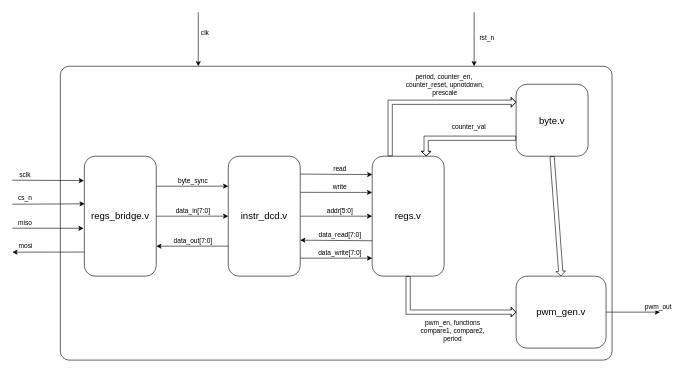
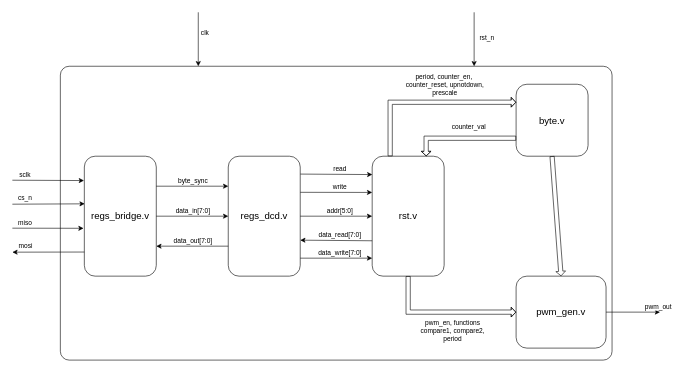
  <mxCell id="0" />
  <mxCell id="1" parent="0" />
  <mxCell id="2" value="" style="rounded=1;whiteSpace=wrap;html=1;fillColor=none;arcSize=3;" vertex="1" parent="1"><mxGeometry x="100" y="110" width="920" height="490" as="geometry" /></mxCell>
  <mxCell id="3" value="&lt;font style=&quot;font-size: 16px;&quot;&gt;regs_bridge.v&lt;/font&gt;" style="rounded=1;whiteSpace=wrap;html=1;" vertex="1" parent="1"><mxGeometry x="140" y="260" width="120" height="200" as="geometry" /></mxCell>
- <mxCell id="4" value="&lt;font style=&quot;font-size: 16px;&quot;&gt;instr_dcd.v&lt;/font&gt;" style="rounded=1;whiteSpace=wrap;html=1;" vertex="1" parent="1"><mxGeometry x="380" y="260" width="120" height="200" as="geometry" /></mxCell>
- <mxCell id="5" value="&lt;font style=&quot;font-size: 16px;&quot;&gt;regs.v&lt;/font&gt;" style="rounded=1;whiteSpace=wrap;html=1;" vertex="1" parent="1"><mxGeometry x="620" y="260" width="120" height="200" as="geometry" /></mxCell>
+ <mxCell id="4" value="&lt;font style=&quot;font-size: 16px;&quot;&gt;regs_dcd.v&lt;/font&gt;" style="rounded=1;whiteSpace=wrap;html=1;" vertex="1" parent="1"><mxGeometry x="380" y="260" width="120" height="200" as="geometry" /></mxCell>
+ <mxCell id="5" value="&lt;font style=&quot;font-size: 16px;&quot;&gt;rst.v&lt;/font&gt;" style="rounded=1;whiteSpace=wrap;html=1;" vertex="1" parent="1"><mxGeometry x="620" y="260" width="120" height="200" as="geometry" /></mxCell>
  <mxCell id="6" value="&lt;font style=&quot;font-size: 16px;&quot;&gt;byte.v&lt;/font&gt;" style="rounded=1;whiteSpace=wrap;html=1;" vertex="1" parent="1"><mxGeometry x="860" y="140" width="120" height="120" as="geometry" /></mxCell>
  <mxCell id="7" value="&lt;font style=&quot;font-size: 16px;&quot;&gt;pwm_gen.v&lt;/font&gt;" style="rounded=1;whiteSpace=wrap;html=1;" vertex="1" parent="1"><mxGeometry x="860" y="460" width="150" height="120" as="geometry" /></mxCell>
  <mxCell id="8" value="" style="endArrow=classic;html=1;rounded=0;entryX=-0.005;entryY=0.203;entryDx=0;entryDy=0;entryPerimeter=0;" edge="1" parent="1" target="3"><mxGeometry width="50" height="50" relative="1" as="geometry"><mxPoint x="20" y="300" as="sourcePoint" /><mxPoint x="110" y="320" as="targetPoint" /></mxGeometry></mxCell>
  <mxCell id="9" value="sclk" style="edgeLabel;html=1;align=center;verticalAlign=middle;resizable=0;points=[];" vertex="1" connectable="0" parent="8"><mxGeometry x="0.067" y="1" relative="1" as="geometry"><mxPoint x="-44" y="-9" as="offset" /></mxGeometry></mxCell>
  <mxCell id="10" value="" style="endArrow=classic;html=1;rounded=0;entryX=0.005;entryY=0.397;entryDx=0;entryDy=0;entryPerimeter=0;" edge="1" parent="1" target="3"><mxGeometry width="50" height="50" relative="1" as="geometry"><mxPoint x="20" y="340" as="sourcePoint" /><mxPoint x="110" y="349.71" as="targetPoint" /></mxGeometry></mxCell>
  <mxCell id="11" value="cs_n" style="edgeLabel;html=1;align=center;verticalAlign=middle;resizable=0;points=[];" vertex="1" connectable="0" parent="10"><mxGeometry x="-0.664" y="-1" relative="1" as="geometry"><mxPoint y="-11" as="offset" /></mxGeometry></mxCell>
  <mxCell id="12" value="" style="endArrow=classic;html=1;rounded=0;entryX=-0.011;entryY=0.601;entryDx=0;entryDy=0;entryPerimeter=0;" edge="1" parent="1" target="3"><mxGeometry width="50" height="50" relative="1" as="geometry"><mxPoint x="20" y="380" as="sourcePoint" /><mxPoint x="110" y="390" as="targetPoint" /></mxGeometry></mxCell>
  <mxCell id="13" value="miso" style="edgeLabel;html=1;align=center;verticalAlign=middle;resizable=0;points=[];" vertex="1" connectable="0" parent="12"><mxGeometry x="-0.653" relative="1" as="geometry"><mxPoint y="-10" as="offset" /></mxGeometry></mxCell>
  <mxCell id="14" value="" style="endArrow=none;html=1;rounded=0;entryX=0;entryY=0.799;entryDx=0;entryDy=0;endFill=0;startArrow=classic;startFill=1;entryPerimeter=0;" edge="1" parent="1" target="3"><mxGeometry width="50" height="50" relative="1" as="geometry"><mxPoint x="20" y="420" as="sourcePoint" /><mxPoint x="110" y="420" as="targetPoint" /></mxGeometry></mxCell>
  <mxCell id="15" value="mosi" style="edgeLabel;html=1;align=center;verticalAlign=middle;resizable=0;points=[];" vertex="1" connectable="0" parent="14"><mxGeometry x="-0.653" y="-3" relative="1" as="geometry"><mxPoint y="-13" as="offset" /></mxGeometry></mxCell>
  <mxCell id="16" value="" style="endArrow=classic;html=1;rounded=0;entryX=0;entryY=0.25;entryDx=0;entryDy=0;exitX=1;exitY=0.25;exitDx=0;exitDy=0;" edge="1" parent="1" source="3" target="4"><mxGeometry width="50" height="50" relative="1" as="geometry"><mxPoint x="150" y="180" as="sourcePoint" /><mxPoint x="200" y="130" as="targetPoint" /></mxGeometry></mxCell>
  <mxCell id="17" value="byte_sync" style="edgeLabel;html=1;align=center;verticalAlign=middle;resizable=0;points=[];" vertex="1" connectable="0" parent="16"><mxGeometry x="-0.446" y="1" relative="1" as="geometry"><mxPoint x="27" y="-9" as="offset" /></mxGeometry></mxCell>
  <mxCell id="18" value="" style="endArrow=classic;html=1;rounded=0;entryX=0;entryY=0.5;entryDx=0;entryDy=0;exitX=1;exitY=0.5;exitDx=0;exitDy=0;" edge="1" parent="1" source="3" target="4"><mxGeometry width="50" height="50" relative="1" as="geometry"><mxPoint x="340" y="290" as="sourcePoint" /><mxPoint x="390" y="240" as="targetPoint" /></mxGeometry></mxCell>
  <mxCell id="19" value="data_in[7:0]" style="edgeLabel;html=1;align=center;verticalAlign=middle;resizable=0;points=[];" vertex="1" connectable="0" parent="18"><mxGeometry x="-0.085" y="2" relative="1" as="geometry"><mxPoint x="5" y="-8" as="offset" /></mxGeometry></mxCell>
  <mxCell id="20" value="" style="endArrow=classic;html=1;rounded=0;exitX=0;exitY=0.75;exitDx=0;exitDy=0;entryX=1;entryY=0.75;entryDx=0;entryDy=0;" edge="1" parent="1" source="4" target="3"><mxGeometry width="50" height="50" relative="1" as="geometry"><mxPoint x="220" y="300" as="sourcePoint" /><mxPoint x="270" y="250" as="targetPoint" /></mxGeometry></mxCell>
  <mxCell id="21" value="data_out[7:0]" style="edgeLabel;html=1;align=center;verticalAlign=middle;resizable=0;points=[];" vertex="1" connectable="0" parent="20"><mxGeometry x="0.094" y="-5" relative="1" as="geometry"><mxPoint x="6" y="-5" as="offset" /></mxGeometry></mxCell>
  <mxCell id="22" value="" style="endArrow=classic;html=1;rounded=0;exitX=1.002;exitY=0.149;exitDx=0;exitDy=0;exitPerimeter=0;entryX=0.002;entryY=0.153;entryDx=0;entryDy=0;entryPerimeter=0;" edge="1" parent="1" source="4" target="5"><mxGeometry width="50" height="50" relative="1" as="geometry"><mxPoint x="600" y="180" as="sourcePoint" /><mxPoint x="650" y="130" as="targetPoint" /></mxGeometry></mxCell>
  <mxCell id="23" value="read" style="edgeLabel;html=1;align=center;verticalAlign=middle;resizable=0;points=[];" vertex="1" connectable="0" parent="22"><mxGeometry x="-0.285" relative="1" as="geometry"><mxPoint x="22" y="-10" as="offset" /></mxGeometry></mxCell>
  <mxCell id="24" value="" style="endArrow=classic;html=1;rounded=0;exitX=1.001;exitY=0.301;exitDx=0;exitDy=0;exitPerimeter=0;entryX=0;entryY=0.302;entryDx=0;entryDy=0;entryPerimeter=0;" edge="1" parent="1" source="4" target="5"><mxGeometry width="50" height="50" relative="1" as="geometry"><mxPoint x="580" y="210" as="sourcePoint" /><mxPoint x="630" y="160" as="targetPoint" /></mxGeometry></mxCell>
  <mxCell id="25" value="write" style="edgeLabel;html=1;align=center;verticalAlign=middle;resizable=0;points=[];" vertex="1" connectable="0" parent="24"><mxGeometry x="-0.077" y="-1" relative="1" as="geometry"><mxPoint x="10" y="-11" as="offset" /></mxGeometry></mxCell>
  <mxCell id="26" value="" style="endArrow=classic;html=1;rounded=0;exitX=1;exitY=0.5;exitDx=0;exitDy=0;entryX=0;entryY=0.5;entryDx=0;entryDy=0;" edge="1" parent="1" source="4" target="5"><mxGeometry width="50" height="50" relative="1" as="geometry"><mxPoint x="600" y="220" as="sourcePoint" /><mxPoint x="650" y="170" as="targetPoint" /></mxGeometry></mxCell>
  <mxCell id="27" value="addr[5:0]" style="edgeLabel;html=1;align=center;verticalAlign=middle;resizable=0;points=[];" vertex="1" connectable="0" parent="26"><mxGeometry x="-0.101" y="1" relative="1" as="geometry"><mxPoint x="11" y="-9" as="offset" /></mxGeometry></mxCell>
  <mxCell id="28" value="" style="endArrow=none;html=1;rounded=0;exitX=1.002;exitY=0.149;exitDx=0;exitDy=0;exitPerimeter=0;entryX=0.002;entryY=0.153;entryDx=0;entryDy=0;entryPerimeter=0;startArrow=classic;startFill=1;endFill=0;" edge="1" parent="1"><mxGeometry width="50" height="50" relative="1" as="geometry"><mxPoint x="500" y="400" as="sourcePoint" /><mxPoint x="620" y="401" as="targetPoint" /></mxGeometry></mxCell>
  <mxCell id="29" value="data_read[7:0]" style="edgeLabel;html=1;align=center;verticalAlign=middle;resizable=0;points=[];" vertex="1" connectable="0" parent="28"><mxGeometry x="-0.127" y="1" relative="1" as="geometry"><mxPoint x="13" y="-9" as="offset" /></mxGeometry></mxCell>
  <mxCell id="30" value="" style="endArrow=classic;html=1;rounded=0;exitX=1.001;exitY=0.301;exitDx=0;exitDy=0;exitPerimeter=0;entryX=0;entryY=0.302;entryDx=0;entryDy=0;entryPerimeter=0;" edge="1" parent="1"><mxGeometry width="50" height="50" relative="1" as="geometry"><mxPoint x="500" y="430" as="sourcePoint" /><mxPoint x="620" y="430" as="targetPoint" /></mxGeometry></mxCell>
  <mxCell id="31" value="data_write[7:0]" style="edgeLabel;html=1;align=center;verticalAlign=middle;resizable=0;points=[];" vertex="1" connectable="0" parent="30"><mxGeometry x="0.065" y="2" relative="1" as="geometry"><mxPoint x="1" y="-8" as="offset" /></mxGeometry></mxCell>
  <mxCell id="32" value="" style="endArrow=classic;html=1;rounded=0;exitX=1;exitY=0.5;exitDx=0;exitDy=0;" edge="1" parent="1" source="7"><mxGeometry width="50" height="50" relative="1" as="geometry"><mxPoint x="850" y="670" as="sourcePoint" /><mxPoint x="1100" y="520" as="targetPoint" /></mxGeometry></mxCell>
  <mxCell id="33" value="pwm_out" style="edgeLabel;html=1;align=center;verticalAlign=middle;resizable=0;points=[];" vertex="1" connectable="0" parent="32"><mxGeometry x="-0.009" y="-1" relative="1" as="geometry"><mxPoint x="41" y="-11" as="offset" /></mxGeometry></mxCell>
  <mxCell id="34" value="" style="shape=flexArrow;endArrow=classic;html=1;rounded=0;entryX=0;entryY=0.25;entryDx=0;entryDy=0;exitX=0.25;exitY=0;exitDx=0;exitDy=0;width=7.111;endSize=2.222;endWidth=8.198;" edge="1" parent="1" source="5" target="6"><mxGeometry width="50" height="50" relative="1" as="geometry"><mxPoint x="670" y="190" as="sourcePoint" /><mxPoint x="720" y="140" as="targetPoint" /><Array as="points"><mxPoint x="650" y="170" /></Array></mxGeometry></mxCell>
  <mxCell id="35" value="period, counter_en,&amp;nbsp;&lt;div&gt;counter_reset, upnotdown,&lt;/div&gt;&lt;div&gt;prescale&lt;/div&gt;" style="edgeLabel;html=1;align=center;verticalAlign=middle;resizable=0;points=[];" vertex="1" connectable="0" parent="34"><mxGeometry x="0.098" y="1" relative="1" as="geometry"><mxPoint x="15" y="-29" as="offset" /></mxGeometry></mxCell>
  <mxCell id="36" value="" style="shape=flexArrow;endArrow=classic;html=1;rounded=0;entryX=0.75;entryY=0;entryDx=0;entryDy=0;exitX=0;exitY=0.75;exitDx=0;exitDy=0;width=7.111;endSize=2.222;endWidth=8.198;" edge="1" parent="1" source="6" target="5"><mxGeometry width="50" height="50" relative="1" as="geometry"><mxPoint x="815" y="420" as="sourcePoint" /><mxPoint x="1025" y="330" as="targetPoint" /><Array as="points"><mxPoint x="710" y="230" /></Array></mxGeometry></mxCell>
  <mxCell id="37" value="counter_val" style="edgeLabel;html=1;align=center;verticalAlign=middle;resizable=0;points=[];" vertex="1" connectable="0" parent="36"><mxGeometry x="0.098" y="1" relative="1" as="geometry"><mxPoint x="19" y="-21" as="offset" /></mxGeometry></mxCell>
  <mxCell id="38" value="" style="shape=flexArrow;endArrow=classic;html=1;rounded=0;entryX=0;entryY=0.5;entryDx=0;entryDy=0;exitX=0.5;exitY=1;exitDx=0;exitDy=0;width=7.111;endSize=2.222;endWidth=8.198;" edge="1" parent="1" source="5" target="7"><mxGeometry width="50" height="50" relative="1" as="geometry"><mxPoint x="650" y="720" as="sourcePoint" /><mxPoint x="860" y="630" as="targetPoint" /><Array as="points"><mxPoint x="680" y="520" /></Array></mxGeometry></mxCell>
  <mxCell id="39" value="pwm_en, functions&lt;div&gt;compare1, compare2,&lt;/div&gt;&lt;div&gt;period&lt;/div&gt;" style="edgeLabel;html=1;align=center;verticalAlign=middle;resizable=0;points=[];" vertex="1" connectable="0" parent="38"><mxGeometry x="0.098" y="1" relative="1" as="geometry"><mxPoint x="1" y="31" as="offset" /></mxGeometry></mxCell>
  <mxCell id="40" value="" style="shape=flexArrow;endArrow=classic;html=1;rounded=0;entryX=0.5;entryY=0;entryDx=0;entryDy=0;exitX=0.5;exitY=1;exitDx=0;exitDy=0;width=7.111;endSize=2.222;endWidth=8.198;" edge="1" parent="1" source="6" target="7"><mxGeometry width="50" height="50" relative="1" as="geometry"><mxPoint x="940" y="230" as="sourcePoint" /><mxPoint x="790" y="260" as="targetPoint" /><Array as="points" /></mxGeometry></mxCell>
  <mxCell id="41" value="" style="endArrow=classic;html=1;rounded=0;entryX=0.25;entryY=0;entryDx=0;entryDy=0;" edge="1" parent="1" target="2"><mxGeometry width="50" height="50" relative="1" as="geometry"><mxPoint x="330" y="20" as="sourcePoint" /><mxPoint x="510" y="10" as="targetPoint" /></mxGeometry></mxCell>
  <mxCell id="42" value="clk" style="edgeLabel;html=1;align=center;verticalAlign=middle;resizable=0;points=[];" vertex="1" connectable="0" parent="41"><mxGeometry x="-0.272" relative="1" as="geometry"><mxPoint x="10" as="offset" /></mxGeometry></mxCell>
  <mxCell id="43" value="" style="endArrow=classic;html=1;rounded=0;entryX=0.75;entryY=0;entryDx=0;entryDy=0;" edge="1" parent="1" target="2"><mxGeometry width="50" height="50" relative="1" as="geometry"><mxPoint x="790" y="20" as="sourcePoint" /><mxPoint x="870" y="40" as="targetPoint" /></mxGeometry></mxCell>
  <mxCell id="44" value="rst_n" style="edgeLabel;html=1;align=center;verticalAlign=middle;resizable=0;points=[];" vertex="1" connectable="0" parent="43"><mxGeometry x="-0.086" y="4" relative="1" as="geometry"><mxPoint x="16" as="offset" /></mxGeometry></mxCell>
